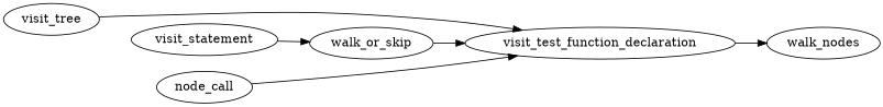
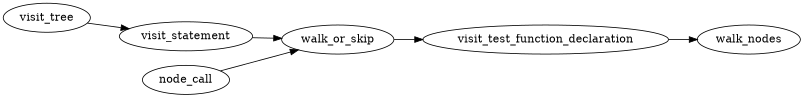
  digraph {
    rankdir=LR
    visit_tree
    visit_test_function_declaration
    walk_nodes
    visit_statement
    walk_or_skip
    n6 [label=node_call]
-   visit_tree -> visit_test_function_declaration
+   visit_tree -> visit_statement
    visit_test_function_declaration -> walk_nodes
    visit_statement -> walk_or_skip
    walk_or_skip -> visit_test_function_declaration
-   n6 -> visit_test_function_declaration
+   n6 -> walk_or_skip
  }
